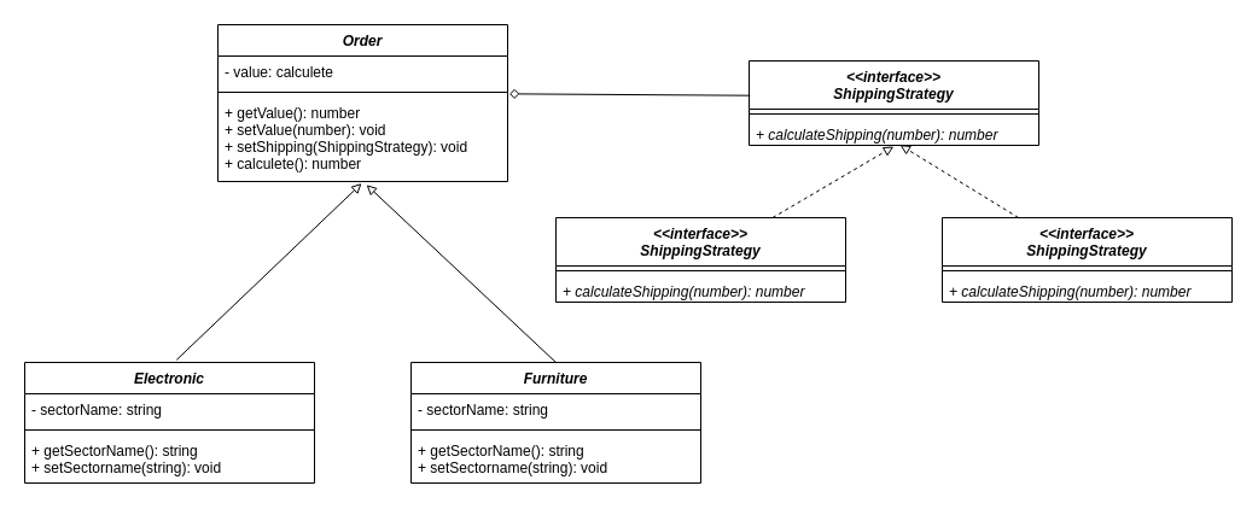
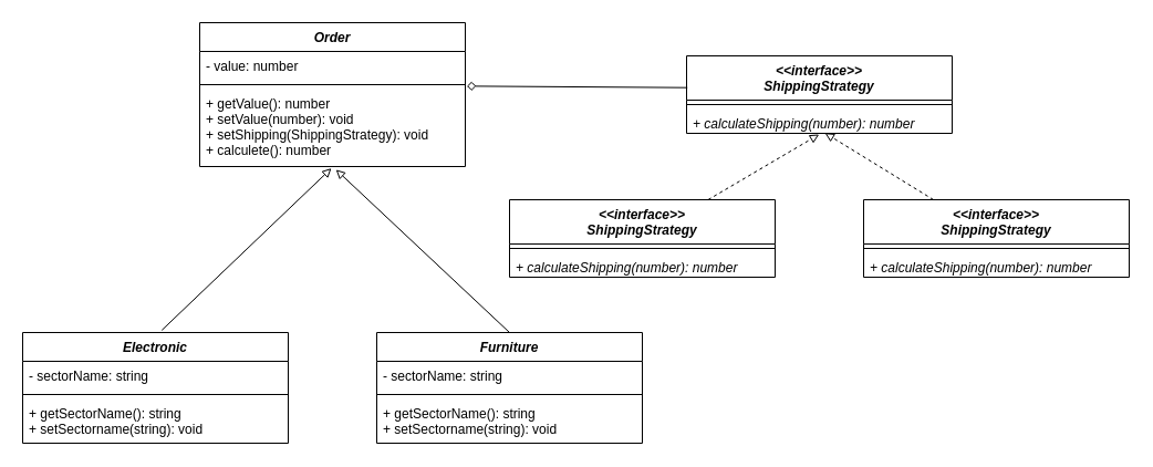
  <mxCell id="0" />
  <mxCell id="1" parent="0" />
  <mxCell id="2" value="Order" style="swimlane;fontStyle=3;align=center;verticalAlign=top;childLayout=stackLayout;horizontal=1;startSize=26;horizontalStack=0;resizeParent=1;resizeParentMax=0;resizeLast=0;collapsible=1;marginBottom=0;" parent="1" vertex="1"><mxGeometry x="180" y="20" width="240" height="130" as="geometry" /></mxCell>
- <mxCell id="3" value="- value: calculete" style="text;strokeColor=none;fillColor=none;align=left;verticalAlign=top;spacingLeft=4;spacingRight=4;overflow=hidden;rotatable=0;points=[[0,0.5],[1,0.5]];portConstraint=eastwest;" parent="2" vertex="1"><mxGeometry y="26" width="240" height="26" as="geometry" /></mxCell>
+ <mxCell id="3" value="- value: number" style="text;strokeColor=none;fillColor=none;align=left;verticalAlign=top;spacingLeft=4;spacingRight=4;overflow=hidden;rotatable=0;points=[[0,0.5],[1,0.5]];portConstraint=eastwest;" parent="2" vertex="1"><mxGeometry y="26" width="240" height="26" as="geometry" /></mxCell>
  <mxCell id="4" value="" style="line;strokeWidth=1;fillColor=none;align=left;verticalAlign=middle;spacingTop=-1;spacingLeft=3;spacingRight=3;rotatable=0;labelPosition=right;points=[];portConstraint=eastwest;" parent="2" vertex="1"><mxGeometry y="52" width="240" height="8" as="geometry" /></mxCell>
  <mxCell id="5" value="+ getValue(): number&#10;+ setValue(number): void&#10;+ setShipping(ShippingStrategy): void&#10;+ calculete(): number&#10;" style="text;strokeColor=none;fillColor=none;align=left;verticalAlign=top;spacingLeft=4;spacingRight=4;overflow=hidden;rotatable=0;points=[[0,0.5],[1,0.5]];portConstraint=eastwest;fontStyle=0" parent="2" vertex="1"><mxGeometry y="60" width="240" height="70" as="geometry" /></mxCell>
  <mxCell id="6" style="rounded=0;orthogonalLoop=1;jettySize=auto;html=1;exitX=0.5;exitY=0;exitDx=0;exitDy=0;endArrow=block;endFill=0;entryX=0.513;entryY=1.04;entryDx=0;entryDy=0;entryPerimeter=0;" parent="1" source="7" target="5" edge="1"><mxGeometry relative="1" as="geometry"><mxPoint x="300" y="149.8" as="targetPoint" /></mxGeometry></mxCell>
  <mxCell id="7" value="Furniture" style="swimlane;fontStyle=3;align=center;verticalAlign=top;childLayout=stackLayout;horizontal=1;startSize=26;horizontalStack=0;resizeParent=1;resizeParentMax=0;resizeLast=0;collapsible=1;marginBottom=0;" parent="1" vertex="1"><mxGeometry x="340" y="300" width="240" height="100" as="geometry" /></mxCell>
  <mxCell id="8" value="- sectorName: string" style="text;strokeColor=none;fillColor=none;align=left;verticalAlign=top;spacingLeft=4;spacingRight=4;overflow=hidden;rotatable=0;points=[[0,0.5],[1,0.5]];portConstraint=eastwest;" parent="7" vertex="1"><mxGeometry y="26" width="240" height="26" as="geometry" /></mxCell>
  <mxCell id="9" value="" style="line;strokeWidth=1;fillColor=none;align=left;verticalAlign=middle;spacingTop=-1;spacingLeft=3;spacingRight=3;rotatable=0;labelPosition=right;points=[];portConstraint=eastwest;" parent="7" vertex="1"><mxGeometry y="52" width="240" height="8" as="geometry" /></mxCell>
  <mxCell id="10" value="+ getSectorName(): string&#10;+ setSectorname(string): void&#10;" style="text;strokeColor=none;fillColor=none;align=left;verticalAlign=top;spacingLeft=4;spacingRight=4;overflow=hidden;rotatable=0;points=[[0,0.5],[1,0.5]];portConstraint=eastwest;fontStyle=0" parent="7" vertex="1"><mxGeometry y="60" width="240" height="40" as="geometry" /></mxCell>
  <mxCell id="11" value="&lt;&lt;interface&gt;&gt;&#10;ShippingStrategy" style="swimlane;fontStyle=3;align=center;verticalAlign=top;childLayout=stackLayout;horizontal=1;startSize=40;horizontalStack=0;resizeParent=1;resizeParentMax=0;resizeLast=0;collapsible=1;marginBottom=0;" vertex="1" parent="1"><mxGeometry x="620" y="50" width="240" height="70" as="geometry" /></mxCell>
  <mxCell id="12" value="" style="line;strokeWidth=1;fillColor=none;align=left;verticalAlign=middle;spacingTop=-1;spacingLeft=3;spacingRight=3;rotatable=0;labelPosition=right;points=[];portConstraint=eastwest;" vertex="1" parent="11"><mxGeometry y="40" width="240" height="8" as="geometry" /></mxCell>
  <mxCell id="13" value="+ calculateShipping(number): number" style="text;strokeColor=none;fillColor=none;align=left;verticalAlign=top;spacingLeft=4;spacingRight=4;overflow=hidden;rotatable=0;points=[[0,0.5],[1,0.5]];portConstraint=eastwest;fontStyle=2" vertex="1" parent="11"><mxGeometry y="48" width="240" height="22" as="geometry" /></mxCell>
  <mxCell id="14" style="rounded=0;orthogonalLoop=1;jettySize=auto;html=1;entryX=0.499;entryY=1.044;entryDx=0;entryDy=0;entryPerimeter=0;startArrow=none;startFill=0;endArrow=block;endFill=0;strokeWidth=1;dashed=1;" edge="1" parent="1" source="15" target="13"><mxGeometry relative="1" as="geometry" /></mxCell>
  <mxCell id="15" value="&lt;&lt;interface&gt;&gt;&#10;ShippingStrategy" style="swimlane;fontStyle=3;align=center;verticalAlign=top;childLayout=stackLayout;horizontal=1;startSize=40;horizontalStack=0;resizeParent=1;resizeParentMax=0;resizeLast=0;collapsible=1;marginBottom=0;" vertex="1" parent="1"><mxGeometry x="460" y="180" width="240" height="70" as="geometry" /></mxCell>
  <mxCell id="16" value="" style="line;strokeWidth=1;fillColor=none;align=left;verticalAlign=middle;spacingTop=-1;spacingLeft=3;spacingRight=3;rotatable=0;labelPosition=right;points=[];portConstraint=eastwest;" vertex="1" parent="15"><mxGeometry y="40" width="240" height="8" as="geometry" /></mxCell>
  <mxCell id="17" value="+ calculateShipping(number): number" style="text;strokeColor=none;fillColor=none;align=left;verticalAlign=top;spacingLeft=4;spacingRight=4;overflow=hidden;rotatable=0;points=[[0,0.5],[1,0.5]];portConstraint=eastwest;fontStyle=2" vertex="1" parent="15"><mxGeometry y="48" width="240" height="22" as="geometry" /></mxCell>
  <mxCell id="18" style="edgeStyle=none;rounded=0;orthogonalLoop=1;jettySize=auto;html=1;dashed=1;startArrow=none;startFill=0;endArrow=block;endFill=0;strokeWidth=1;entryX=0.521;entryY=0.985;entryDx=0;entryDy=0;entryPerimeter=0;" edge="1" parent="1" source="19" target="13"><mxGeometry relative="1" as="geometry"><mxPoint x="860" y="120" as="targetPoint" /></mxGeometry></mxCell>
  <mxCell id="19" value="&lt;&lt;interface&gt;&gt;&#10;ShippingStrategy" style="swimlane;fontStyle=3;align=center;verticalAlign=top;childLayout=stackLayout;horizontal=1;startSize=40;horizontalStack=0;resizeParent=1;resizeParentMax=0;resizeLast=0;collapsible=1;marginBottom=0;" vertex="1" parent="1"><mxGeometry x="780" y="180" width="240" height="70" as="geometry" /></mxCell>
  <mxCell id="20" value="" style="line;strokeWidth=1;fillColor=none;align=left;verticalAlign=middle;spacingTop=-1;spacingLeft=3;spacingRight=3;rotatable=0;labelPosition=right;points=[];portConstraint=eastwest;" vertex="1" parent="19"><mxGeometry y="40" width="240" height="8" as="geometry" /></mxCell>
  <mxCell id="21" value="+ calculateShipping(number): number" style="text;strokeColor=none;fillColor=none;align=left;verticalAlign=top;spacingLeft=4;spacingRight=4;overflow=hidden;rotatable=0;points=[[0,0.5],[1,0.5]];portConstraint=eastwest;fontStyle=2" vertex="1" parent="19"><mxGeometry y="48" width="240" height="22" as="geometry" /></mxCell>
  <mxCell id="22" style="rounded=0;orthogonalLoop=1;jettySize=auto;html=1;exitX=0.003;exitY=0.41;exitDx=0;exitDy=0;startArrow=none;startFill=0;endArrow=diamond;endFill=0;strokeWidth=1;exitPerimeter=0;entryX=1.006;entryY=0.668;entryDx=0;entryDy=0;entryPerimeter=0;" edge="1" parent="1" source="11" target="4"><mxGeometry relative="1" as="geometry"><mxPoint x="730" y="31" as="sourcePoint" /><mxPoint x="420" y="46" as="targetPoint" /></mxGeometry></mxCell>
  <mxCell id="23" style="edgeStyle=none;rounded=0;orthogonalLoop=1;jettySize=auto;html=1;startArrow=none;startFill=0;endArrow=block;endFill=0;strokeWidth=1;exitX=0.524;exitY=-0.021;exitDx=0;exitDy=0;exitPerimeter=0;entryX=0.496;entryY=1.022;entryDx=0;entryDy=0;entryPerimeter=0;" edge="1" parent="1" source="24" target="5"><mxGeometry relative="1" as="geometry"><mxPoint x="310" y="150" as="targetPoint" /></mxGeometry></mxCell>
  <mxCell id="24" value="Electronic" style="swimlane;fontStyle=3;align=center;verticalAlign=top;childLayout=stackLayout;horizontal=1;startSize=26;horizontalStack=0;resizeParent=1;resizeParentMax=0;resizeLast=0;collapsible=1;marginBottom=0;" vertex="1" parent="1"><mxGeometry x="20" y="300" width="240" height="100" as="geometry" /></mxCell>
  <mxCell id="25" value="- sectorName: string" style="text;strokeColor=none;fillColor=none;align=left;verticalAlign=top;spacingLeft=4;spacingRight=4;overflow=hidden;rotatable=0;points=[[0,0.5],[1,0.5]];portConstraint=eastwest;" vertex="1" parent="24"><mxGeometry y="26" width="240" height="26" as="geometry" /></mxCell>
  <mxCell id="26" value="" style="line;strokeWidth=1;fillColor=none;align=left;verticalAlign=middle;spacingTop=-1;spacingLeft=3;spacingRight=3;rotatable=0;labelPosition=right;points=[];portConstraint=eastwest;" vertex="1" parent="24"><mxGeometry y="52" width="240" height="8" as="geometry" /></mxCell>
  <mxCell id="27" value="+ getSectorName(): string&#10;+ setSectorname(string): void&#10;" style="text;strokeColor=none;fillColor=none;align=left;verticalAlign=top;spacingLeft=4;spacingRight=4;overflow=hidden;rotatable=0;points=[[0,0.5],[1,0.5]];portConstraint=eastwest;fontStyle=0" vertex="1" parent="24"><mxGeometry y="60" width="240" height="40" as="geometry" /></mxCell>
